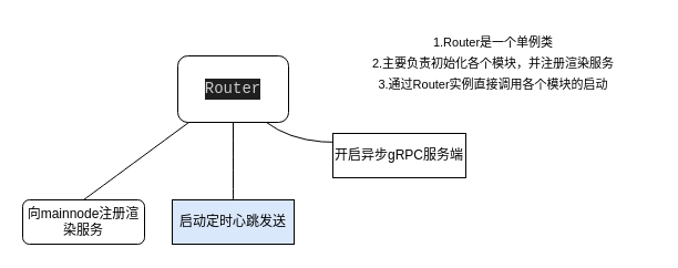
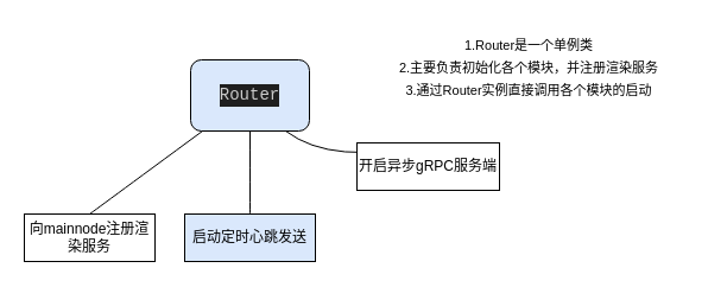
  <mxCell id="0" />
  <mxCell id="1" parent="0" />
- <mxCell id="2" value="&lt;div style=&quot;color: rgb(204, 204, 204); background-color: rgb(31, 31, 31); font-family: Consolas, &amp;quot;Courier New&amp;quot;, monospace; font-size: 14px; line-height: 19px; white-space: pre;&quot;&gt;Router&lt;/div&gt;" style="rounded=1;whiteSpace=wrap;html=1;" parent="1" vertex="1"><mxGeometry x="160" y="50" width="100" height="60" as="geometry" /></mxCell>
+ <mxCell id="2" value="&lt;div style=&quot;color: rgb(204, 204, 204); background-color: rgb(31, 31, 31); font-family: Consolas, &amp;quot;Courier New&amp;quot;, monospace; font-size: 14px; line-height: 19px; white-space: pre;&quot;&gt;Router&lt;/div&gt;" style="rounded=1;whiteSpace=wrap;html=1;fillColor=#dae8fc;" parent="1" vertex="1"><mxGeometry x="160" y="50" width="100" height="60" as="geometry" /></mxCell>
  <mxCell id="3" value="&lt;font style=&quot;font-size: 11px;&quot;&gt;1.Router是一个单例类&lt;/font&gt;&lt;div&gt;&lt;font style=&quot;font-size: 11px;&quot;&gt;2.主要负责初始化各个模块，并注册渲染服务&lt;/font&gt;&lt;/div&gt;&lt;div&gt;&lt;font style=&quot;font-size: 11px;&quot;&gt;3.通过Router实例直接调用各个模块的启动&lt;/font&gt;&lt;/div&gt;" style="text;strokeColor=none;fillColor=none;html=1;align=center;verticalAlign=middle;whiteSpace=wrap;rounded=0;fontSize=16;" vertex="1" parent="1"><mxGeometry x="300" y="20" width="290" height="70" as="geometry" /></mxCell>
  <mxCell id="4" value="" style="endArrow=none;html=1;rounded=0;fontSize=12;startSize=8;endSize=8;curved=1;exitX=0.5;exitY=0;exitDx=0;exitDy=0;" edge="1" parent="1" source="7"><mxGeometry width="50" height="50" relative="1" as="geometry"><mxPoint x="130" y="150" as="sourcePoint" /><mxPoint x="170" y="110" as="targetPoint" /></mxGeometry></mxCell>
  <mxCell id="5" value="" style="endArrow=none;html=1;rounded=0;fontSize=12;startSize=8;endSize=8;curved=1;exitX=0.5;exitY=0;exitDx=0;exitDy=0;" edge="1" parent="1" source="8"><mxGeometry width="50" height="50" relative="1" as="geometry"><mxPoint x="210" y="170" as="sourcePoint" /><mxPoint x="210" y="110" as="targetPoint" /></mxGeometry></mxCell>
  <mxCell id="6" value="" style="endArrow=none;html=1;rounded=0;fontSize=12;startSize=8;endSize=8;curved=1;exitX=0.5;exitY=0;exitDx=0;exitDy=0;" edge="1" parent="1" source="9"><mxGeometry width="50" height="50" relative="1" as="geometry"><mxPoint x="320" y="160" as="sourcePoint" /><mxPoint x="240" y="110" as="targetPoint" /><Array as="points"><mxPoint x="280" y="140" /></Array></mxGeometry></mxCell>
- <mxCell id="7" value="向mainnode注册渲染服务" style="whiteSpace=wrap;html=1;rounded=1;" vertex="1" parent="1"><mxGeometry x="20" y="180" width="110" height="40" as="geometry" /></mxCell>
+ <mxCell id="7" value="向mainnode注册渲染服务" style="rounded=0;whiteSpace=wrap;html=1;" vertex="1" parent="1"><mxGeometry x="20" y="180" width="110" height="40" as="geometry" /></mxCell>
  <mxCell id="8" value="启动定时心跳发送" style="rounded=0;whiteSpace=wrap;html=1;fillColor=#dae8fc;" vertex="1" parent="1"><mxGeometry x="155" y="180" width="110" height="40" as="geometry" /></mxCell>
  <mxCell id="9" value="开启异步gRPC服务端" style="rounded=0;whiteSpace=wrap;html=1;" vertex="1" parent="1"><mxGeometry x="300" y="120" width="120" height="40" as="geometry" /></mxCell>
